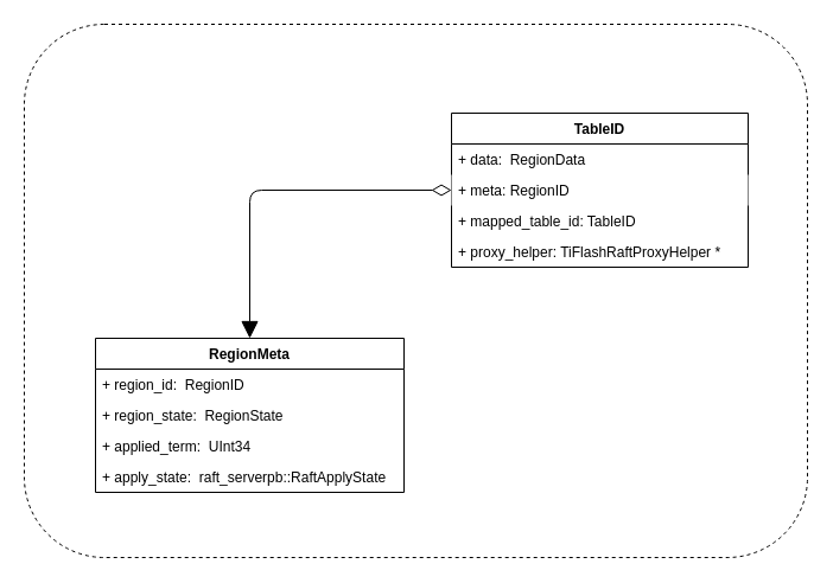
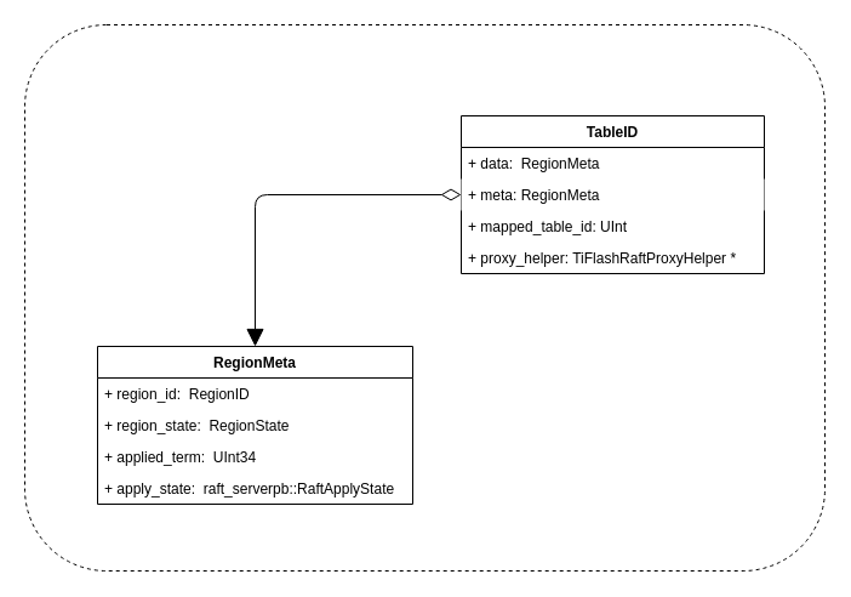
  <mxCell id="0" />
  <mxCell id="1" parent="0" />
  <mxCell id="2" value="RegionMeta" style="swimlane;fontStyle=1;align=center;verticalAlign=top;childLayout=stackLayout;horizontal=1;startSize=26;horizontalStack=0;resizeParent=1;resizeParentMax=0;resizeLast=0;collapsible=1;marginBottom=0;" diagramCategory="uml" diagramName="Class" vertex="1" parent="1"><mxGeometry x="80" y="285" width="260" height="130" as="geometry" /></mxCell>
  <mxCell id="3" value="+ region_id:  RegionID" style="text;strokeColor=none;fillColor=none;align=left;verticalAlign=top;spacingLeft=4;spacingRight=4;overflow=hidden;rotatable=0;points=[[0,0.5],[1,0.5]];portConstraint=eastwest;" vertex="1" parent="2"><mxGeometry y="26" width="260" height="26" as="geometry" /></mxCell>
  <mxCell id="4" value="+ region_state:  RegionState" style="text;strokeColor=none;fillColor=none;align=left;verticalAlign=top;spacingLeft=4;spacingRight=4;overflow=hidden;rotatable=0;points=[[0,0.5],[1,0.5]];portConstraint=eastwest;" vertex="1" parent="2"><mxGeometry y="52" width="260" height="26" as="geometry" /></mxCell>
  <mxCell id="5" value="+ applied_term:  UInt34" style="text;strokeColor=none;fillColor=none;align=left;verticalAlign=top;spacingLeft=4;spacingRight=4;overflow=hidden;rotatable=0;points=[[0,0.5],[1,0.5]];portConstraint=eastwest;" vertex="1" parent="2"><mxGeometry y="78" width="260" height="26" as="geometry" /></mxCell>
  <mxCell id="6" value="+ apply_state:  raft_serverpb::RaftApplyState" style="text;strokeColor=none;fillColor=none;align=left;verticalAlign=top;spacingLeft=4;spacingRight=4;overflow=hidden;rotatable=0;points=[[0,0.5],[1,0.5]];portConstraint=eastwest;" vertex="1" parent="2"><mxGeometry y="104" width="260" height="26" as="geometry" /></mxCell>
  <mxCell id="7" value="TableID" style="swimlane;fontStyle=1;align=center;verticalAlign=top;childLayout=stackLayout;horizontal=1;startSize=26;horizontalStack=0;resizeParent=1;resizeParentMax=0;resizeLast=0;collapsible=1;marginBottom=0;" diagramCategory="uml" diagramName="Class" vertex="1" parent="1"><mxGeometry x="380" y="95" width="250" height="130" as="geometry" /></mxCell>
- <mxCell id="8" value="+ data:  RegionData" style="text;strokeColor=none;fillColor=none;align=left;verticalAlign=top;spacingLeft=4;spacingRight=4;overflow=hidden;rotatable=0;points=[[0,0.5],[1,0.5]];portConstraint=eastwest;" vertex="1" parent="7"><mxGeometry y="26" width="250" height="26" as="geometry" /></mxCell>
- <mxCell id="9" value="+ meta: RegionID" style="text;strokeColor=none;fillColor=#ffffff;align=left;verticalAlign=top;spacingLeft=4;spacingRight=4;overflow=hidden;rotatable=0;points=[[0,0.5],[1,0.5]];portConstraint=eastwest;labelBackgroundColor=#ffffff;" vertex="1" parent="7"><mxGeometry y="52" width="250" height="26" as="geometry" /></mxCell>
- <mxCell id="10" value="+ mapped_table_id: TableID " style="text;strokeColor=none;fillColor=none;align=left;verticalAlign=top;spacingLeft=4;spacingRight=4;overflow=hidden;rotatable=0;points=[[0,0.5],[1,0.5]];portConstraint=eastwest;" vertex="1" parent="7"><mxGeometry y="78" width="250" height="26" as="geometry" /></mxCell>
+ <mxCell id="8" value="+ data:  RegionMeta" style="text;strokeColor=none;fillColor=none;align=left;verticalAlign=top;spacingLeft=4;spacingRight=4;overflow=hidden;rotatable=0;points=[[0,0.5],[1,0.5]];portConstraint=eastwest;" vertex="1" parent="7"><mxGeometry y="26" width="250" height="26" as="geometry" /></mxCell>
+ <mxCell id="9" value="+ meta: RegionMeta" style="text;strokeColor=none;fillColor=#ffffff;align=left;verticalAlign=top;spacingLeft=4;spacingRight=4;overflow=hidden;rotatable=0;points=[[0,0.5],[1,0.5]];portConstraint=eastwest;labelBackgroundColor=#ffffff;" vertex="1" parent="7"><mxGeometry y="52" width="250" height="26" as="geometry" /></mxCell>
+ <mxCell id="10" value="+ mapped_table_id: UInt " style="text;strokeColor=none;fillColor=none;align=left;verticalAlign=top;spacingLeft=4;spacingRight=4;overflow=hidden;rotatable=0;points=[[0,0.5],[1,0.5]];portConstraint=eastwest;" vertex="1" parent="7"><mxGeometry y="78" width="250" height="26" as="geometry" /></mxCell>
  <mxCell id="11" value="+ proxy_helper: TiFlashRaftProxyHelper * " style="text;strokeColor=none;fillColor=none;align=left;verticalAlign=top;spacingLeft=4;spacingRight=4;overflow=hidden;rotatable=0;points=[[0,0.5],[1,0.5]];portConstraint=eastwest;" vertex="1" parent="7"><mxGeometry y="104" width="250" height="26" as="geometry" /></mxCell>
  <mxCell id="12" value="" style="endArrow=block;html=1;endSize=12;startArrow=diamondThin;startSize=14;startFill=0;edgeStyle=orthogonalEdgeStyle;align=left;verticalAlign=bottom;fontColor=#FFCC99;exitX=0;exitY=0.5;exitDx=0;exitDy=0;entryX=0.5;entryY=0;entryDx=0;entryDy=0;rounded=1;" diagramCategory="uml" diagramName="Aggregation1" edge="1" parent="1" source="9" target="2"><mxGeometry x="-1" y="3" relative="1" as="geometry"><mxPoint x="190" y="235" as="sourcePoint" /><mxPoint x="350" y="235" as="targetPoint" /></mxGeometry></mxCell>
  <mxCell id="13" value="" style="rounded=1;whiteSpace=wrap;html=1;fillColor=none;dashed=1;" vertex="1" parent="1"><mxGeometry x="20" y="20" width="660" height="450" as="geometry" /></mxCell>
